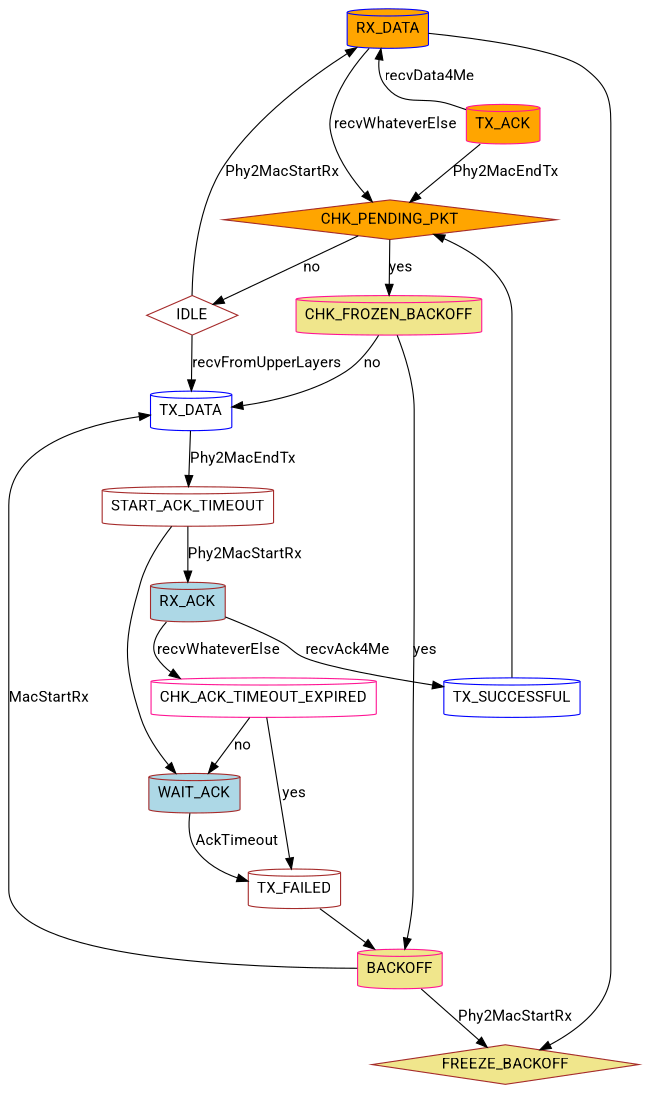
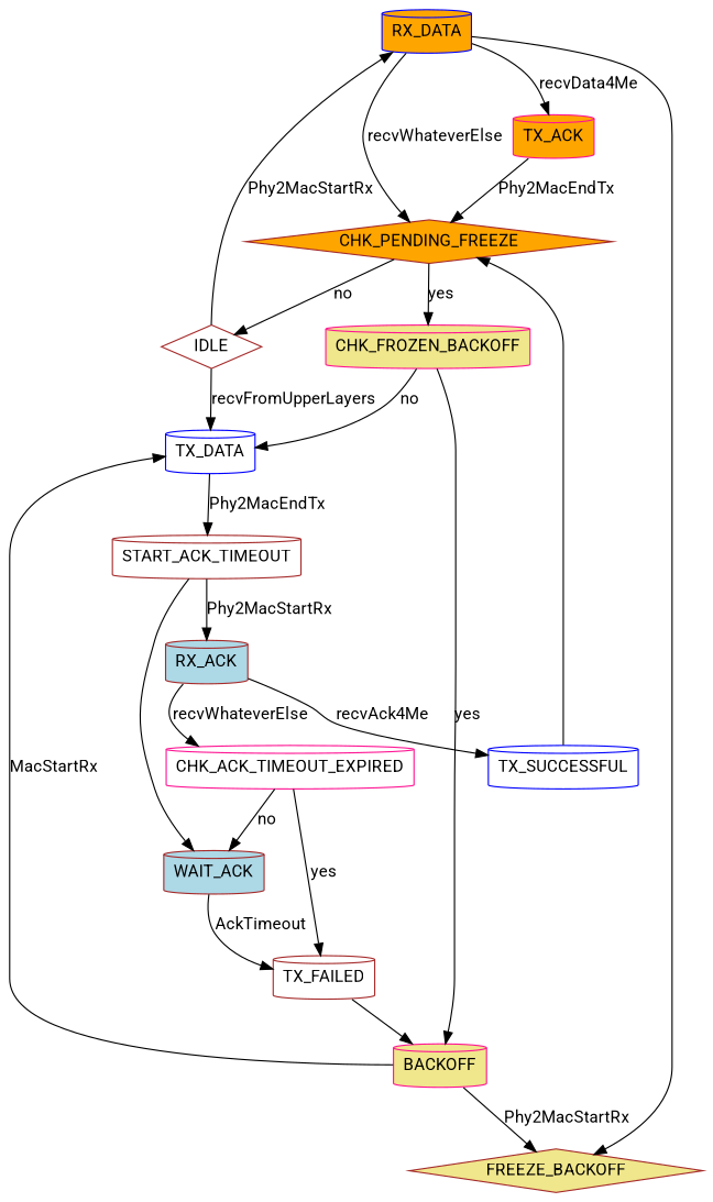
  digraph {
    fontname=Roboto
    node [color=brown fillcolor=white fontname=Roboto shape=cylinder style=filled]
    edge [fontname=Roboto labelfloat=false]
    RX_DATA [color=blue fillcolor=orange]
    TX_ACK [color=deeppink fillcolor=orange]
    BACKOFF [color=deeppink fillcolor=khaki]
    TX_DATA [color=blue]
    WAIT_ACK [fillcolor=lightblue]
    RX_ACK [fillcolor=lightblue]
    TX_FAILED
    TX_SUCCESSFUL [color=blue]
-   CHK_PENDING_PKT [fillcolor=orange shape=diamond]
+   CHK_PENDING_PKT [fillcolor=orange shape=diamond label=CHK_PENDING_FREEZE]
    FREEZE_BACKOFF [fillcolor=khaki shape=diamond]
    START_ACK_TIMEOUT
    CHK_ACK_TIMEOUT_EXPIRED [color=deeppink]
    IDLE [shape=diamond]
    CHK_FROZEN_BACKOFF [color=deeppink fillcolor=khaki]
    subgraph sub_1 {
      RX_DATA
      TX_ACK
    }
    subgraph sub_2 {
      BACKOFF
      TX_DATA
      WAIT_ACK
      RX_ACK
      TX_FAILED
      TX_SUCCESSFUL
    }
-   TX_ACK -> RX_DATA [label=recvData4Me]
+   RX_DATA -> TX_ACK [label=recvData4Me]
    RX_DATA -> CHK_PENDING_PKT [label=recvWhateverElse]
    RX_DATA -> FREEZE_BACKOFF
    TX_ACK -> CHK_PENDING_PKT [label=Phy2MacEndTx]
    BACKOFF -> TX_DATA [label=MacStartRx]
    BACKOFF -> FREEZE_BACKOFF [label=Phy2MacStartRx]
    TX_DATA -> START_ACK_TIMEOUT [label=Phy2MacEndTx]
    WAIT_ACK -> TX_FAILED [label=AckTimeout]
    RX_ACK -> TX_SUCCESSFUL [label=recvAck4Me]
    RX_ACK -> CHK_ACK_TIMEOUT_EXPIRED [label=recvWhateverElse]
    TX_FAILED -> BACKOFF
    TX_SUCCESSFUL -> CHK_PENDING_PKT
    CHK_PENDING_PKT -> IDLE [label=no]
    CHK_PENDING_PKT -> CHK_FROZEN_BACKOFF [label=yes]
    START_ACK_TIMEOUT -> WAIT_ACK
    START_ACK_TIMEOUT -> RX_ACK [label=Phy2MacStartRx]
    CHK_ACK_TIMEOUT_EXPIRED -> WAIT_ACK [label=no]
    CHK_ACK_TIMEOUT_EXPIRED -> TX_FAILED [label=yes]
    IDLE -> RX_DATA [label=Phy2MacStartRx]
    IDLE -> TX_DATA [label=recvFromUpperLayers]
    CHK_FROZEN_BACKOFF -> BACKOFF [label=yes]
    CHK_FROZEN_BACKOFF -> TX_DATA [label=no]
  }
